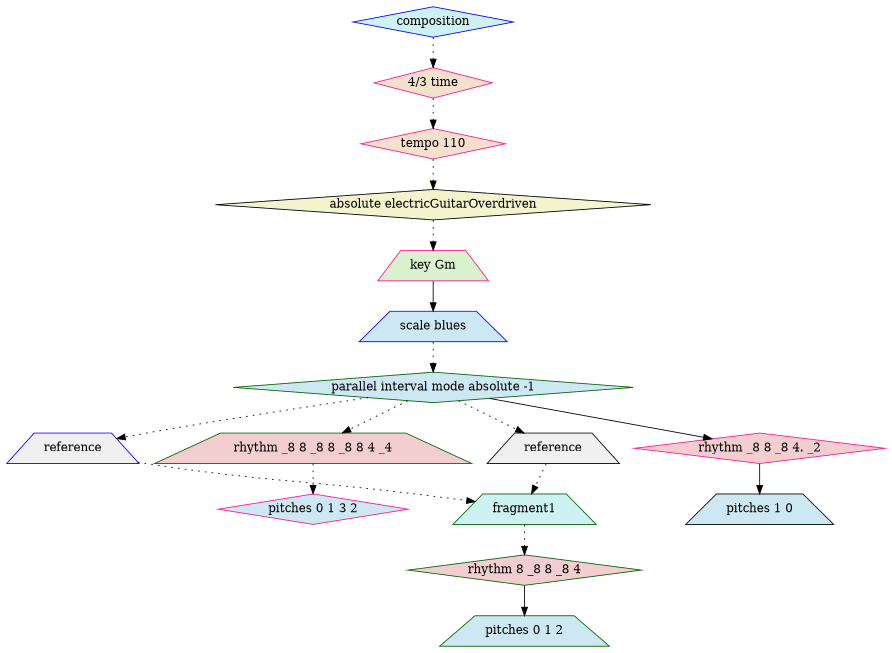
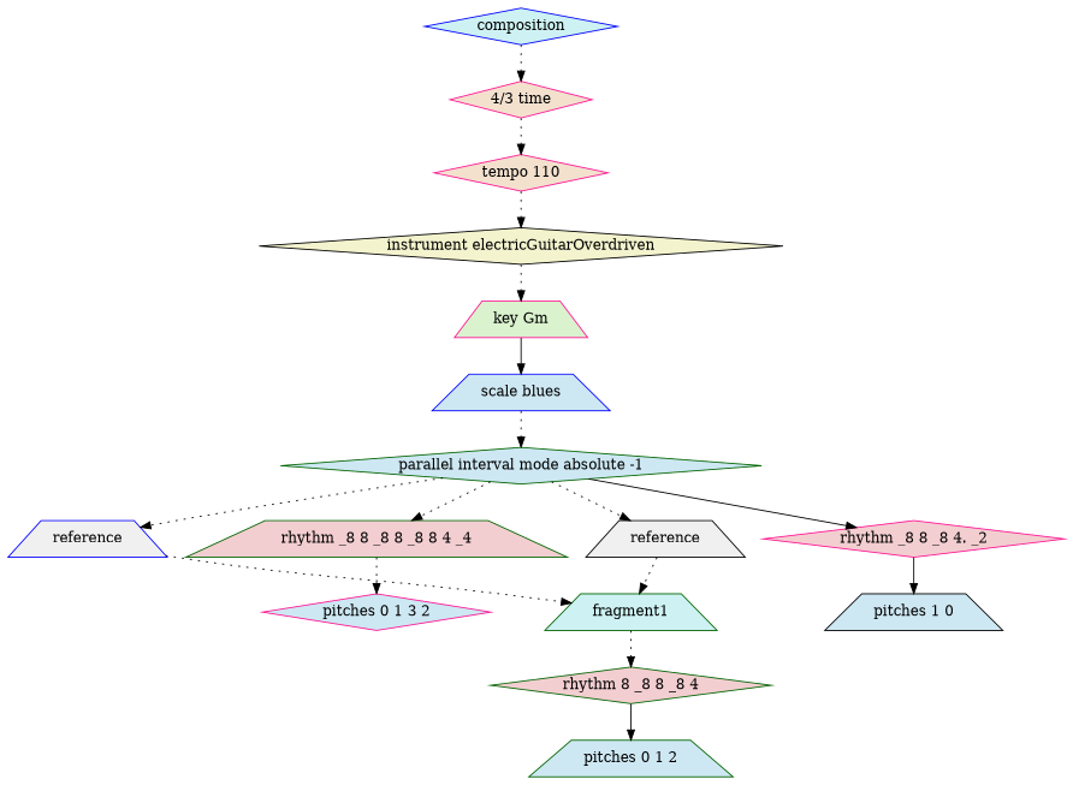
  digraph {
    ordering=out
    node [color=deeppink fillcolor="#cee8f3" shape=diamond style=filled]
    edge [style=dotted]
    n1 [color=blue fillcolor="#cef2f3" label=composition]
    n2 [fillcolor="#f3e1ce" label="4/3 time"]
    n3 [fillcolor="#f3e1ce" label="tempo 110"]
-   n4 [color=black fillcolor="#f3f3ce" label="absolute electricGuitarOverdriven"]
+   n4 [color=black fillcolor="#f3f3ce" label="instrument electricGuitarOverdriven"]
    n5 [fillcolor="#daf3ce" label="key Gm" shape=trapezium]
    n6 [color=blue label="scale blues" shape=trapezium]
    n7 [color=darkgreen label="parallel interval mode absolute -1"]
    n8 [color=blue fillcolor="#f0f0f0" label=reference shape=trapezium]
    n9 [color=darkgreen fillcolor="#f3ced0" label="rhythm _8 8 _8 8 _8 8 4 _4" shape=trapezium]
    n10 [color=black fillcolor="#f0f0f0" label=reference shape=trapezium]
    n11 [fillcolor="#f3ced0" label="rhythm _8 8 _8 4. _2"]
    n12 [color=darkgreen fillcolor="#cef2f3" label=fragment1 shape=trapezium]
    n13 [label="pitches 0 1 3 2"]
    n14 [color=black label="pitches 1 0" shape=trapezium]
    n15 [color=darkgreen fillcolor="#f3ced0" label="rhythm 8 _8 8 _8 4"]
    n16 [color=darkgreen label="pitches 0 1 2" shape=trapezium]
    n1 -> n2
    n2 -> n3
    n3 -> n4
    n4 -> n5
    n5 -> n6 [style=solid]
    n6 -> n7
    n7 -> n8
    n7 -> n9
    n7 -> n10
    n7 -> n11 [style=solid]
    n8 -> n12
    n9 -> n13
    n10 -> n12
    n11 -> n14 [style=solid]
    n12 -> n15
    n15 -> n16 [style=solid]
  }
